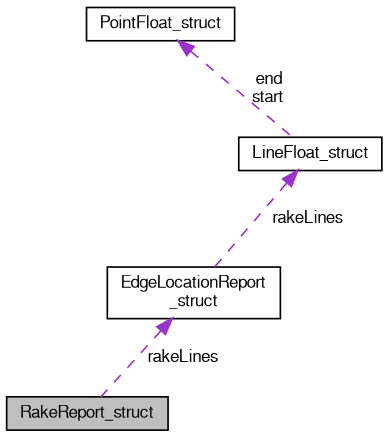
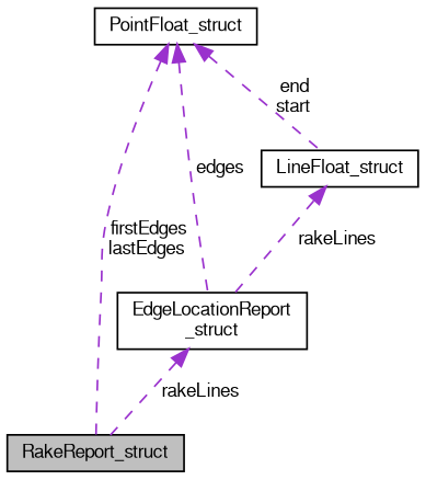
  digraph {
    node [color=black fontname=FreeSans fontsize=10 shape=record]
    edge [color=darkorchid3 dir=back fontname=FreeSans fontsize=10 labelfontname=FreeSans labelfontsize=10 style=dashed]
    n1 [fillcolor=grey75 fontcolor=black height=0.2 label=RakeReport_struct style=filled width=0.4]
    n2 [height=0.2 label=PointFloat_struct width=0.4]
    n3 [height=0.2 label="EdgeLocationReport\l_struct" width=0.4]
    n4 [height=0.2 label=LineFloat_struct width=0.4]
+   n2 -> n1 [label=" firstEdges\nlastEdges"]
+   n2 -> n3 [label=" edges"]
    n2 -> n4 [label=" end\nstart"]
    n3 -> n1 [label=" rakeLines"]
    n4 -> n3 [label=" rakeLines"]
  }
